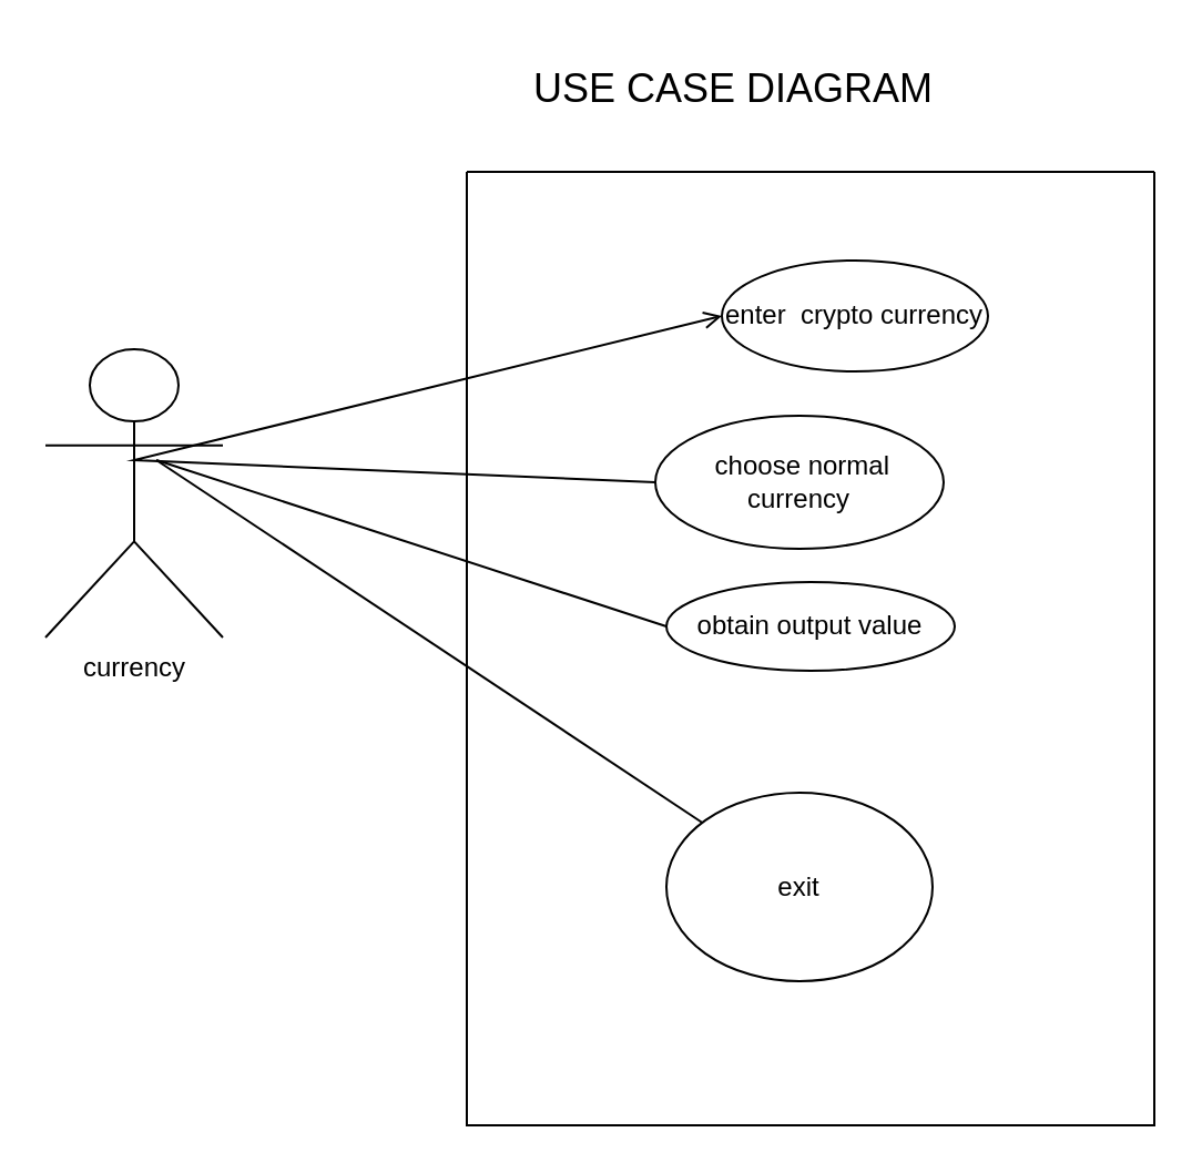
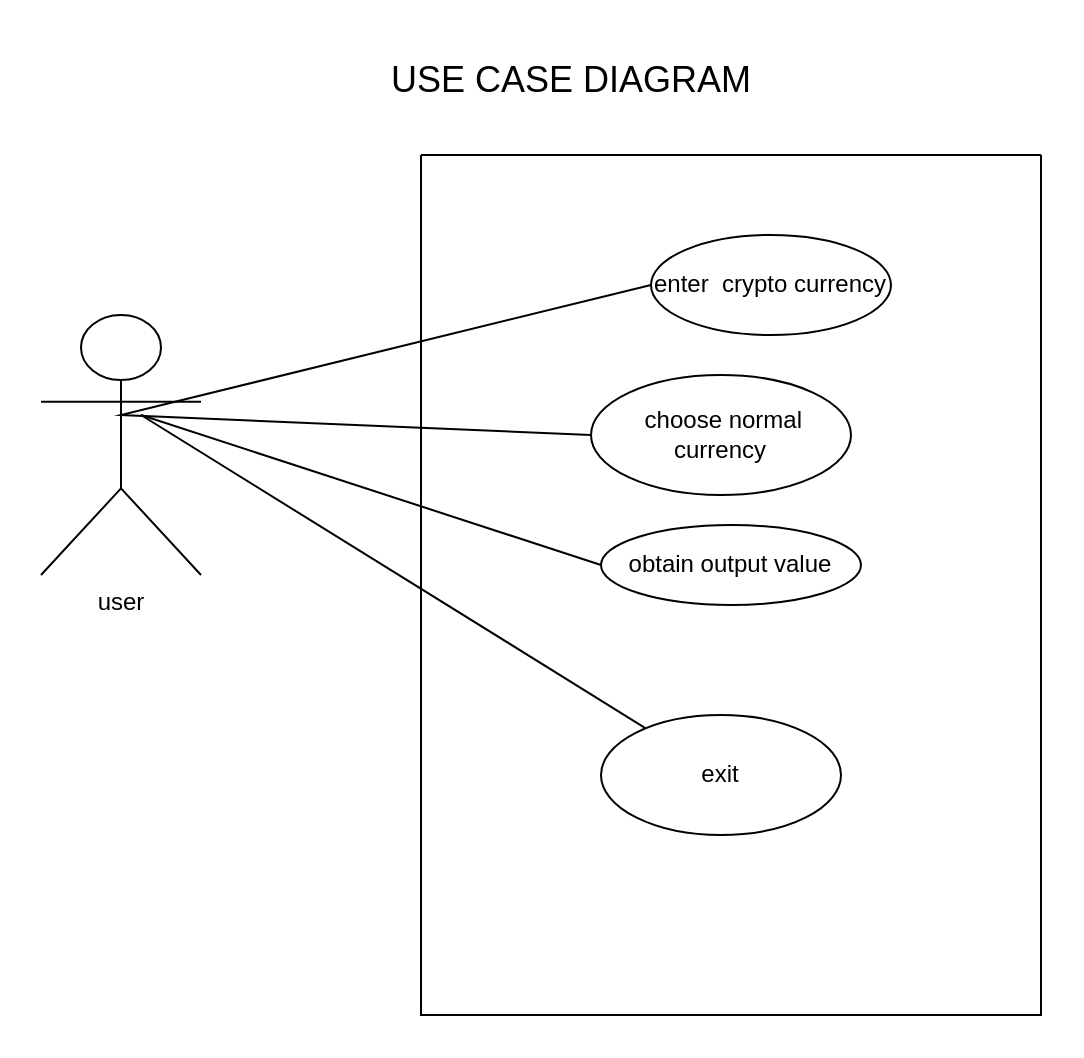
  <mxCell id="0" />
  <mxCell id="1" parent="0" />
  <mxCell id="2" value="" style="swimlane;startSize=0;" vertex="1" parent="1"><mxGeometry x="210" y="77" width="310" height="430" as="geometry" /></mxCell>
  <mxCell id="3" value="&amp;nbsp;choose normal currency" style="ellipse;whiteSpace=wrap;html=1;" vertex="1" parent="2"><mxGeometry x="85" y="110" width="130" height="60" as="geometry" /></mxCell>
  <mxCell id="4" value="obtain output value" style="ellipse;whiteSpace=wrap;html=1;" vertex="1" parent="2"><mxGeometry x="90" y="185" width="130" height="40" as="geometry" /></mxCell>
  <mxCell id="5" value="enter&amp;nbsp; crypto currency" style="ellipse;whiteSpace=wrap;html=1;" vertex="1" parent="2"><mxGeometry x="115" y="40" width="120" height="50" as="geometry" /></mxCell>
- <mxCell id="6" value="exit" style="ellipse;whiteSpace=wrap;html=1;" vertex="1" parent="2"><mxGeometry x="90" y="280" width="120" height="85" as="geometry" /></mxCell>
- <mxCell id="7" value="" style="endArrow=open;html=1;rounded=0;entryX=0;entryY=0.5;entryDx=0;entryDy=0;exitX=0;exitY=0.5;exitDx=0;exitDy=0;" edge="1" parent="2" source="3" target="5"><mxGeometry width="50" height="50" relative="1" as="geometry"><mxPoint x="100" y="250" as="sourcePoint" /><mxPoint x="150" y="200" as="targetPoint" /><Array as="points"><mxPoint x="-150" y="130" /></Array></mxGeometry></mxCell>
- <mxCell id="8" value="currency&lt;br&gt;" style="shape=umlActor;verticalLabelPosition=bottom;verticalAlign=top;html=1;outlineConnect=0;" vertex="1" parent="1"><mxGeometry x="20" y="157" width="80" height="130" as="geometry" /></mxCell>
+ <mxCell id="6" value="exit" style="ellipse;whiteSpace=wrap;html=1;" vertex="1" parent="2"><mxGeometry x="90" y="280" width="120" height="60" as="geometry" /></mxCell>
+ <mxCell id="7" value="" style="endArrow=none;html=1;rounded=0;entryX=0;entryY=0.5;entryDx=0;entryDy=0;exitX=0;exitY=0.5;exitDx=0;exitDy=0;" edge="1" parent="2" source="3" target="5"><mxGeometry width="50" height="50" relative="1" as="geometry"><mxPoint x="100" y="250" as="sourcePoint" /><mxPoint x="150" y="200" as="targetPoint" /><Array as="points"><mxPoint x="-150" y="130" /></Array></mxGeometry></mxCell>
+ <mxCell id="8" value="user&lt;br&gt;" style="shape=umlActor;verticalLabelPosition=bottom;verticalAlign=top;html=1;outlineConnect=0;" vertex="1" parent="1"><mxGeometry x="20" y="157" width="80" height="130" as="geometry" /></mxCell>
  <mxCell id="9" value="" style="endArrow=none;html=1;rounded=0;entryX=0;entryY=0.5;entryDx=0;entryDy=0;" edge="1" parent="1" target="4"><mxGeometry width="50" height="50" relative="1" as="geometry"><mxPoint x="70" y="207" as="sourcePoint" /><mxPoint x="360" y="277" as="targetPoint" /></mxGeometry></mxCell>
  <mxCell id="10" value="" style="endArrow=none;html=1;rounded=0;" edge="1" parent="1" source="6"><mxGeometry width="50" height="50" relative="1" as="geometry"><mxPoint x="310" y="327" as="sourcePoint" /><mxPoint x="70" y="207" as="targetPoint" /></mxGeometry></mxCell>
- <mxCell id="11" value="&lt;font style=&quot;font-size: 18px;&quot;&gt;USE CASE DIAGRAM&lt;/font&gt;" style="text;html=1;align=center;verticalAlign=middle;resizable=0;points=[];autosize=1;strokeColor=none;fillColor=none;" vertex="1" parent="1"><mxGeometry x="230" y="20" width="200" height="40" as="geometry" /></mxCell>
+ <mxCell id="11" value="&lt;font style=&quot;font-size: 18px;&quot;&gt;USE CASE DIAGRAM&lt;/font&gt;" style="text;html=1;align=center;verticalAlign=middle;resizable=0;points=[];autosize=1;strokeColor=none;fillColor=none;" vertex="1" parent="1"><mxGeometry x="185" y="20" width="200" height="40" as="geometry" /></mxCell>
